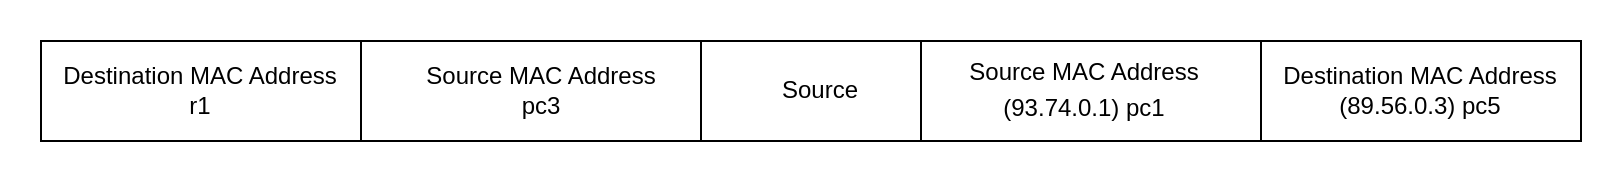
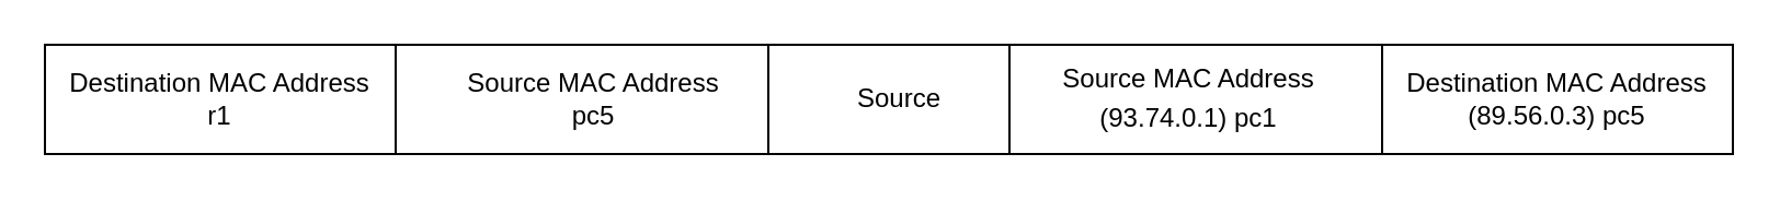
  <mxCell id="0" />
  <mxCell id="1" parent="0" />
  <mxCell id="2" value="" style="rounded=0;whiteSpace=wrap;html=1;strokeWidth=1;" vertex="1" parent="1"><mxGeometry x="20" y="20" width="160" height="50" as="geometry" /></mxCell>
  <mxCell id="3" value="&lt;font style=&quot;font-size: 12px;&quot;&gt;&lt;span style=&quot;&quot;&gt;Destination&lt;/span&gt;&lt;span style=&quot;&quot;&gt;&amp;nbsp;MAC Address&lt;br&gt;r1&lt;br&gt;&lt;/span&gt;&lt;/font&gt;" style="text;html=1;strokeColor=none;fillColor=none;align=center;verticalAlign=middle;whiteSpace=wrap;rounded=0;strokeWidth=1;" vertex="1" parent="1"><mxGeometry x="26" y="30" width="148" height="30" as="geometry" /></mxCell>
  <mxCell id="4" value="" style="rounded=0;whiteSpace=wrap;html=1;strokeWidth=1;" vertex="1" parent="1"><mxGeometry x="350" y="20" width="120" height="50" as="geometry" /></mxCell>
  <mxCell id="5" value="&lt;font style=&quot;&quot;&gt;&lt;font style=&quot;font-size: 12px;&quot;&gt;Source&lt;/font&gt;&lt;br&gt;&lt;/font&gt;" style="text;html=1;strokeColor=none;fillColor=none;align=center;verticalAlign=middle;whiteSpace=wrap;rounded=0;strokeWidth=1;" vertex="1" parent="1"><mxGeometry x="350" y="30" width="120" height="30" as="geometry" /></mxCell>
  <mxCell id="6" value="" style="rounded=0;whiteSpace=wrap;html=1;strokeWidth=1;" vertex="1" parent="1"><mxGeometry x="180" y="20" width="170" height="50" as="geometry" /></mxCell>
- <mxCell id="7" value="&lt;font style=&quot;font-size: 12px;&quot;&gt;&lt;span style=&quot;&quot;&gt;Source MAC Address&lt;br&gt;pc3&lt;br&gt;&lt;/span&gt;&lt;/font&gt;" style="text;html=1;strokeColor=none;fillColor=none;align=center;verticalAlign=middle;whiteSpace=wrap;rounded=0;strokeWidth=1;" vertex="1" parent="1"><mxGeometry x="200" y="30" width="141" height="30" as="geometry" /></mxCell>
+ <mxCell id="7" value="&lt;font style=&quot;font-size: 12px;&quot;&gt;&lt;span style=&quot;&quot;&gt;Source MAC Address&lt;br&gt;pc5&lt;br&gt;&lt;/span&gt;&lt;/font&gt;" style="text;html=1;strokeColor=none;fillColor=none;align=center;verticalAlign=middle;whiteSpace=wrap;rounded=0;strokeWidth=1;" vertex="1" parent="1"><mxGeometry x="200" y="30" width="141" height="30" as="geometry" /></mxCell>
  <mxCell id="8" value="" style="rounded=0;whiteSpace=wrap;html=1;strokeWidth=1;" vertex="1" parent="1"><mxGeometry x="460" y="20" width="170" height="50" as="geometry" /></mxCell>
  <mxCell id="9" value="&lt;font style=&quot;font-size: 12px;&quot;&gt;&lt;span style=&quot;border-color: var(--border-color);&quot;&gt;Source MAC Address&lt;br style=&quot;border-color: var(--border-color);&quot;&gt;(93.74.0.1) pc1&lt;/span&gt;&lt;b style=&quot;font-size: 15px;&quot;&gt;&lt;br&gt;&lt;/b&gt;&lt;/font&gt;" style="text;html=1;strokeColor=none;fillColor=none;align=center;verticalAlign=middle;whiteSpace=wrap;rounded=0;strokeWidth=1;" vertex="1" parent="1"><mxGeometry x="470" y="30" width="144" height="30" as="geometry" /></mxCell>
  <mxCell id="10" value="" style="rounded=0;whiteSpace=wrap;html=1;strokeWidth=1;" vertex="1" parent="1"><mxGeometry x="630" y="20" width="160" height="50" as="geometry" /></mxCell>
  <mxCell id="11" value="&lt;font style=&quot;font-size: 12px;&quot;&gt;&lt;span style=&quot;border-color: var(--border-color);&quot;&gt;&lt;font style=&quot;font-size: 12px;&quot;&gt;Destination&lt;/font&gt;&lt;/span&gt;&lt;span style=&quot;border-color: var(--border-color);&quot;&gt;&amp;nbsp;MAC Address&lt;br style=&quot;border-color: var(--border-color);&quot;&gt;&lt;/span&gt;&lt;span style=&quot;&quot;&gt;(89.56.0.3) pc5&lt;br&gt;&lt;/span&gt;&lt;/font&gt;" style="text;html=1;strokeColor=none;fillColor=none;align=center;verticalAlign=middle;whiteSpace=wrap;rounded=0;strokeWidth=1;" vertex="1" parent="1"><mxGeometry x="630" y="30" width="160" height="30" as="geometry" /></mxCell>
